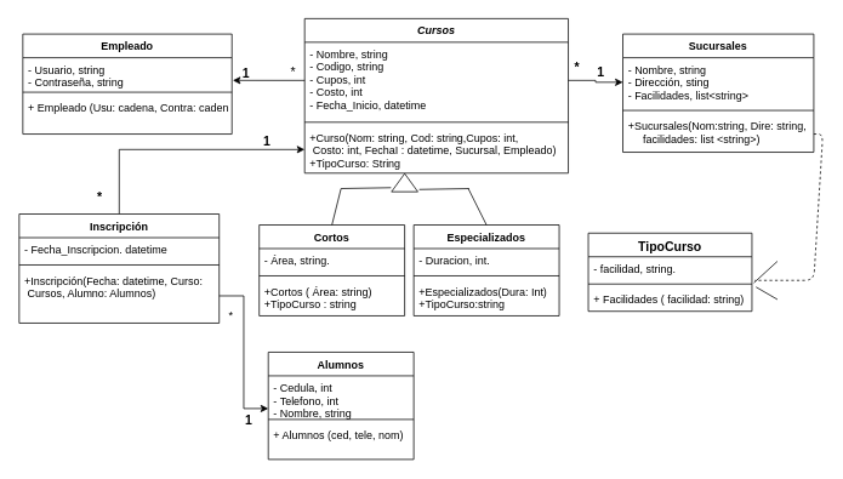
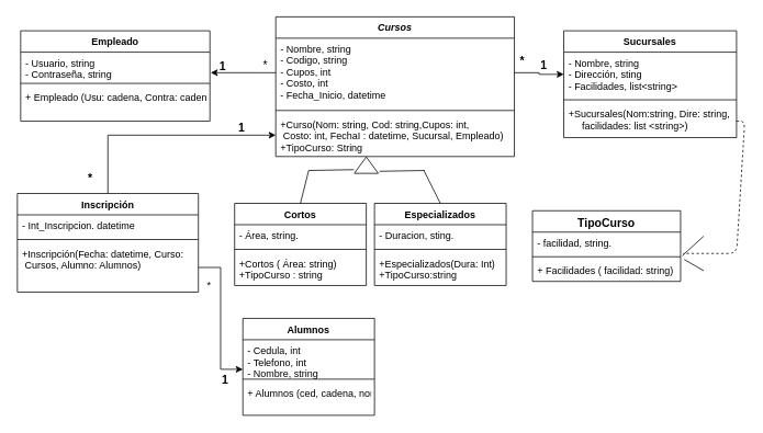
  <mxCell id="0" />
  <mxCell id="1" parent="0" />
  <mxCell id="2" value="Alumnos" style="swimlane;fontStyle=1;align=center;verticalAlign=top;childLayout=stackLayout;horizontal=1;startSize=26;horizontalStack=0;resizeParent=1;resizeParentMax=0;resizeLast=0;collapsible=1;marginBottom=0;" parent="1" vertex="1"><mxGeometry x="294" y="387" width="160" height="118" as="geometry"><mxRectangle x="80" y="37" width="80" height="26" as="alternateBounds" /></mxGeometry></mxCell>
  <mxCell id="3" value="- Cedula, int&#10;- Telefono, int&#10;- Nombre, string" style="text;strokeColor=none;fillColor=none;align=left;verticalAlign=top;spacingLeft=4;spacingRight=4;overflow=hidden;rotatable=0;points=[[0,0.5],[1,0.5]];portConstraint=eastwest;" parent="2" vertex="1"><mxGeometry y="26" width="160" height="44" as="geometry" /></mxCell>
  <mxCell id="4" value="" style="line;strokeWidth=1;fillColor=none;align=left;verticalAlign=middle;spacingTop=-1;spacingLeft=3;spacingRight=3;rotatable=0;labelPosition=right;points=[];portConstraint=eastwest;" parent="2" vertex="1"><mxGeometry y="70" width="160" height="8" as="geometry" /></mxCell>
- <mxCell id="5" value="+ Alumnos (ced, tele, nom)" style="text;strokeColor=none;fillColor=none;align=left;verticalAlign=top;spacingLeft=4;spacingRight=4;overflow=hidden;rotatable=0;points=[[0,0.5],[1,0.5]];portConstraint=eastwest;" parent="2" vertex="1"><mxGeometry y="78" width="160" height="40" as="geometry" /></mxCell>
+ <mxCell id="5" value="+ Alumnos (ced, cadena, nom)" style="text;strokeColor=none;fillColor=none;align=left;verticalAlign=top;spacingLeft=4;spacingRight=4;overflow=hidden;rotatable=0;points=[[0,0.5],[1,0.5]];portConstraint=eastwest;" parent="2" vertex="1"><mxGeometry y="78" width="160" height="40" as="geometry" /></mxCell>
  <mxCell id="6" value="Cursos&#10;" style="swimlane;fontStyle=3;align=center;verticalAlign=top;childLayout=stackLayout;horizontal=1;startSize=26;horizontalStack=0;resizeParent=1;resizeParentMax=0;resizeLast=0;collapsible=1;marginBottom=0;" parent="1" vertex="1"><mxGeometry x="334" y="20" width="290" height="170" as="geometry" /></mxCell>
  <mxCell id="7" value="- Nombre, string&#10;- Codigo, string&#10;- Cupos, int&#10;- Costo, int&#10;- Fecha_Inicio, datetime&#10;" style="text;strokeColor=none;fillColor=none;align=left;verticalAlign=top;spacingLeft=4;spacingRight=4;overflow=hidden;rotatable=0;points=[[0,0.5],[1,0.5]];portConstraint=eastwest;" parent="6" vertex="1"><mxGeometry y="26" width="290" height="84" as="geometry" /></mxCell>
  <mxCell id="8" value="" style="line;strokeWidth=1;fillColor=none;align=left;verticalAlign=middle;spacingTop=-1;spacingLeft=3;spacingRight=3;rotatable=0;labelPosition=right;points=[];portConstraint=eastwest;" parent="6" vertex="1"><mxGeometry y="110" width="290" height="8" as="geometry" /></mxCell>
  <mxCell id="9" value="+Curso(Nom: string, Cod: string,Cupos: int, &#10; Costo: int, FechaI : datetime, Sucursal, Empleado)&#10;+TipoCurso: String&#10;&#10;" style="text;strokeColor=none;fillColor=none;align=left;verticalAlign=top;spacingLeft=4;spacingRight=4;overflow=hidden;rotatable=0;points=[[0,0.5],[1,0.5]];portConstraint=eastwest;" parent="6" vertex="1"><mxGeometry y="118" width="290" height="52" as="geometry" /></mxCell>
  <mxCell id="10" value="Cortos&#10;" style="swimlane;fontStyle=1;align=center;verticalAlign=top;childLayout=stackLayout;horizontal=1;startSize=26;horizontalStack=0;resizeParent=1;resizeParentMax=0;resizeLast=0;collapsible=1;marginBottom=0;" parent="1" vertex="1"><mxGeometry x="284" y="247" width="160" height="100" as="geometry" /></mxCell>
  <mxCell id="11" value="- Área, string." style="text;strokeColor=none;fillColor=none;align=left;verticalAlign=top;spacingLeft=4;spacingRight=4;overflow=hidden;rotatable=0;points=[[0,0.5],[1,0.5]];portConstraint=eastwest;" parent="10" vertex="1"><mxGeometry y="26" width="160" height="26" as="geometry" /></mxCell>
  <mxCell id="12" value="" style="line;strokeWidth=1;fillColor=none;align=left;verticalAlign=middle;spacingTop=-1;spacingLeft=3;spacingRight=3;rotatable=0;labelPosition=right;points=[];portConstraint=eastwest;" parent="10" vertex="1"><mxGeometry y="52" width="160" height="8" as="geometry" /></mxCell>
  <mxCell id="13" value="+Cortos ( Área: string)&#10;+TipoCurso : string" style="text;strokeColor=none;fillColor=none;align=left;verticalAlign=top;spacingLeft=4;spacingRight=4;overflow=hidden;rotatable=0;points=[[0,0.5],[1,0.5]];portConstraint=eastwest;" parent="10" vertex="1"><mxGeometry y="60" width="160" height="40" as="geometry" /></mxCell>
  <mxCell id="14" value="Especializados" style="swimlane;fontStyle=1;align=center;verticalAlign=top;childLayout=stackLayout;horizontal=1;startSize=26;horizontalStack=0;resizeParent=1;resizeParentMax=0;resizeLast=0;collapsible=1;marginBottom=0;" parent="1" vertex="1"><mxGeometry x="454" y="247" width="160" height="100" as="geometry" /></mxCell>
- <mxCell id="15" value="- Duracion, int." style="text;strokeColor=none;fillColor=none;align=left;verticalAlign=top;spacingLeft=4;spacingRight=4;overflow=hidden;rotatable=0;points=[[0,0.5],[1,0.5]];portConstraint=eastwest;" parent="14" vertex="1"><mxGeometry y="26" width="160" height="26" as="geometry" /></mxCell>
+ <mxCell id="15" value="- Duracion, sting." style="text;strokeColor=none;fillColor=none;align=left;verticalAlign=top;spacingLeft=4;spacingRight=4;overflow=hidden;rotatable=0;points=[[0,0.5],[1,0.5]];portConstraint=eastwest;" parent="14" vertex="1"><mxGeometry y="26" width="160" height="26" as="geometry" /></mxCell>
  <mxCell id="16" value="" style="line;strokeWidth=1;fillColor=none;align=left;verticalAlign=middle;spacingTop=-1;spacingLeft=3;spacingRight=3;rotatable=0;labelPosition=right;points=[];portConstraint=eastwest;" parent="14" vertex="1"><mxGeometry y="52" width="160" height="8" as="geometry" /></mxCell>
  <mxCell id="17" value="+Especializados(Dura: Int)&#10;+TipoCurso:string" style="text;strokeColor=none;fillColor=none;align=left;verticalAlign=top;spacingLeft=4;spacingRight=4;overflow=hidden;rotatable=0;points=[[0,0.5],[1,0.5]];portConstraint=eastwest;" parent="14" vertex="1"><mxGeometry y="60" width="160" height="40" as="geometry" /></mxCell>
  <mxCell id="18" value="Empleado" style="swimlane;fontStyle=1;align=center;verticalAlign=top;childLayout=stackLayout;horizontal=1;startSize=26;horizontalStack=0;resizeParent=1;resizeParentMax=0;resizeLast=0;collapsible=1;marginBottom=0;" parent="1" vertex="1"><mxGeometry x="24" y="37" width="230" height="110" as="geometry" /></mxCell>
  <mxCell id="19" value="- Usuario, string&#10;- Contraseña, string" style="text;strokeColor=none;fillColor=none;align=left;verticalAlign=top;spacingLeft=4;spacingRight=4;overflow=hidden;rotatable=0;points=[[0,0.5],[1,0.5]];portConstraint=eastwest;" parent="18" vertex="1"><mxGeometry y="26" width="230" height="34" as="geometry" /></mxCell>
  <mxCell id="20" value="" style="line;strokeWidth=1;fillColor=none;align=left;verticalAlign=middle;spacingTop=-1;spacingLeft=3;spacingRight=3;rotatable=0;labelPosition=right;points=[];portConstraint=eastwest;" parent="18" vertex="1"><mxGeometry y="60" width="230" height="8" as="geometry" /></mxCell>
  <mxCell id="21" value="+ Empleado (Usu: cadena, Contra: cadena)" style="text;strokeColor=none;fillColor=none;align=left;verticalAlign=top;spacingLeft=4;spacingRight=4;overflow=hidden;rotatable=0;points=[[0,0.5],[1,0.5]];portConstraint=eastwest;" parent="18" vertex="1"><mxGeometry y="68" width="230" height="42" as="geometry" /></mxCell>
  <mxCell id="22" value="Sucursales" style="swimlane;fontStyle=1;align=center;verticalAlign=top;childLayout=stackLayout;horizontal=1;startSize=26;horizontalStack=0;resizeParent=1;resizeParentMax=0;resizeLast=0;collapsible=1;marginBottom=0;" parent="1" vertex="1"><mxGeometry x="684" y="37" width="210" height="130" as="geometry" /></mxCell>
  <mxCell id="23" value="- Nombre, string&#10;- Dirección, sting&#10;- Facilidades, list&lt;string&gt;" style="text;strokeColor=none;fillColor=none;align=left;verticalAlign=top;spacingLeft=4;spacingRight=4;overflow=hidden;rotatable=0;points=[[0,0.5],[1,0.5]];portConstraint=eastwest;" parent="22" vertex="1"><mxGeometry y="26" width="210" height="54" as="geometry" /></mxCell>
  <mxCell id="24" value="" style="line;strokeWidth=1;fillColor=none;align=left;verticalAlign=middle;spacingTop=-1;spacingLeft=3;spacingRight=3;rotatable=0;labelPosition=right;points=[];portConstraint=eastwest;" parent="22" vertex="1"><mxGeometry y="80" width="210" height="8" as="geometry" /></mxCell>
  <mxCell id="25" value="+Sucursales(Nom:string, Dire: string,&#10;     facilidades: list &lt;string&gt;)" style="text;strokeColor=none;fillColor=none;align=left;verticalAlign=top;spacingLeft=4;spacingRight=4;overflow=hidden;rotatable=0;points=[[0,0.5],[1,0.5]];portConstraint=eastwest;" parent="22" vertex="1"><mxGeometry y="88" width="210" height="42" as="geometry" /></mxCell>
  <mxCell id="26" style="edgeStyle=orthogonalEdgeStyle;rounded=0;orthogonalLoop=1;jettySize=auto;html=1;entryX=0;entryY=0.5;entryDx=0;entryDy=0;" edge="1" parent="1" source="27" target="9"><mxGeometry relative="1" as="geometry" /></mxCell>
  <mxCell id="27" value="Inscripción" style="swimlane;fontStyle=1;align=center;verticalAlign=top;childLayout=stackLayout;horizontal=1;startSize=26;horizontalStack=0;resizeParent=1;resizeParentMax=0;resizeLast=0;collapsible=1;marginBottom=0;" parent="1" vertex="1"><mxGeometry x="20" y="235" width="220" height="120" as="geometry" /></mxCell>
- <mxCell id="28" value="- Fecha_Inscripcion. datetime" style="text;strokeColor=none;fillColor=none;align=left;verticalAlign=top;spacingLeft=4;spacingRight=4;overflow=hidden;rotatable=0;points=[[0,0.5],[1,0.5]];portConstraint=eastwest;" parent="27" vertex="1"><mxGeometry y="26" width="220" height="26" as="geometry" /></mxCell>
+ <mxCell id="28" value="- Int_Inscripcion. datetime" style="text;strokeColor=none;fillColor=none;align=left;verticalAlign=top;spacingLeft=4;spacingRight=4;overflow=hidden;rotatable=0;points=[[0,0.5],[1,0.5]];portConstraint=eastwest;" parent="27" vertex="1"><mxGeometry y="26" width="220" height="26" as="geometry" /></mxCell>
  <mxCell id="29" value="" style="line;strokeWidth=1;fillColor=none;align=left;verticalAlign=middle;spacingTop=-1;spacingLeft=3;spacingRight=3;rotatable=0;labelPosition=right;points=[];portConstraint=eastwest;" parent="27" vertex="1"><mxGeometry y="52" width="220" height="8" as="geometry" /></mxCell>
  <mxCell id="30" value="+Inscripción(Fecha: datetime, Curso:&#10; Cursos, Alumno: Alumnos) " style="text;strokeColor=none;fillColor=none;align=left;verticalAlign=top;spacingLeft=4;spacingRight=4;overflow=hidden;rotatable=0;points=[[0,0.5],[1,0.5]];portConstraint=eastwest;" parent="27" vertex="1"><mxGeometry y="60" width="220" height="60" as="geometry" /></mxCell>
  <mxCell id="31" style="edgeStyle=orthogonalEdgeStyle;rounded=0;orthogonalLoop=1;jettySize=auto;html=1;exitX=0;exitY=0.5;exitDx=0;exitDy=0;entryX=1.004;entryY=0.735;entryDx=0;entryDy=0;entryPerimeter=0;" parent="1" source="7" target="19" edge="1"><mxGeometry relative="1" as="geometry" /></mxCell>
  <mxCell id="32" value="&lt;b style=&quot;font-size: 14px;&quot;&gt;&lt;font style=&quot;font-size: 14px&quot;&gt;1&lt;/font&gt;&lt;/b&gt;" style="text;html=1;resizable=0;points=[];autosize=1;align=left;verticalAlign=top;spacingTop=-4;fontSize=14;" parent="1" vertex="1"><mxGeometry x="264" y="70" width="20" height="20" as="geometry" /></mxCell>
  <mxCell id="33" style="edgeStyle=orthogonalEdgeStyle;rounded=0;orthogonalLoop=1;jettySize=auto;html=1;entryX=0;entryY=0.5;entryDx=0;entryDy=0;" parent="1" source="7" target="23" edge="1"><mxGeometry relative="1" as="geometry" /></mxCell>
  <mxCell id="34" value="&lt;font style=&quot;font-size: 14px&quot;&gt;*&lt;/font&gt;" style="text;html=1;resizable=0;points=[];autosize=1;align=left;verticalAlign=top;spacingTop=-4;fontSize=14;" parent="1" vertex="1"><mxGeometry x="317" y="68" width="20" height="20" as="geometry" /></mxCell>
  <mxCell id="35" value="&lt;b style=&quot;font-size: 14px;&quot;&gt;&lt;font style=&quot;font-size: 14px&quot;&gt;*&lt;/font&gt;&lt;/b&gt;" style="text;html=1;resizable=0;points=[];autosize=1;align=left;verticalAlign=top;spacingTop=-4;fontSize=14;" parent="1" vertex="1"><mxGeometry x="629" y="63" width="20" height="20" as="geometry" /></mxCell>
  <mxCell id="36" value="&lt;b style=&quot;font-size: 14px;&quot;&gt;1&lt;/b&gt;" style="text;html=1;resizable=0;points=[];autosize=1;align=left;verticalAlign=top;spacingTop=-4;fontSize=14;" parent="1" vertex="1"><mxGeometry x="654" y="68" width="20" height="20" as="geometry" /></mxCell>
  <mxCell id="37" value="" style="triangle;whiteSpace=wrap;html=1;rotation=-90;" vertex="1" parent="1"><mxGeometry x="434" y="186" width="20" height="29" as="geometry" /></mxCell>
  <mxCell id="38" value="" style="endArrow=none;html=1;entryX=0.225;entryY=-0.017;entryDx=0;entryDy=0;entryPerimeter=0;" edge="1" parent="1" target="37"><mxGeometry width="50" height="50" relative="1" as="geometry"><mxPoint x="374" y="207" as="sourcePoint" /><mxPoint x="424" y="197" as="targetPoint" /></mxGeometry></mxCell>
  <mxCell id="39" value="" style="endArrow=none;html=1;entryX=0.225;entryY=-0.017;entryDx=0;entryDy=0;entryPerimeter=0;" edge="1" parent="1"><mxGeometry width="50" height="50" relative="1" as="geometry"><mxPoint x="460" y="208" as="sourcePoint" /><mxPoint x="515.007" y="207" as="targetPoint" /></mxGeometry></mxCell>
  <mxCell id="40" value="" style="endArrow=none;html=1;exitX=0.5;exitY=0;exitDx=0;exitDy=0;" edge="1" parent="1" source="10"><mxGeometry width="50" height="50" relative="1" as="geometry"><mxPoint x="324" y="236" as="sourcePoint" /><mxPoint x="374" y="207" as="targetPoint" /></mxGeometry></mxCell>
  <mxCell id="41" value="" style="endArrow=none;html=1;exitX=0.5;exitY=0;exitDx=0;exitDy=0;" edge="1" parent="1" source="14"><mxGeometry width="50" height="50" relative="1" as="geometry"><mxPoint x="504" y="247" as="sourcePoint" /><mxPoint x="514" y="207" as="targetPoint" /></mxGeometry></mxCell>
  <mxCell id="42" style="edgeStyle=orthogonalEdgeStyle;rounded=0;orthogonalLoop=1;jettySize=auto;html=1;entryX=0;entryY=0.818;entryDx=0;entryDy=0;entryPerimeter=0;" edge="1" parent="1" source="30" target="3"><mxGeometry relative="1" as="geometry" /></mxCell>
  <mxCell id="43" value="&lt;b style=&quot;font-size: 14px;&quot;&gt;&lt;font style=&quot;font-size: 14px&quot;&gt;*&lt;/font&gt;&lt;/b&gt;" style="text;html=1;resizable=0;points=[];autosize=1;align=left;verticalAlign=top;spacingTop=-4;fontSize=14;" vertex="1" parent="1"><mxGeometry x="104" y="205" width="20" height="20" as="geometry" /></mxCell>
  <mxCell id="44" value="&lt;b style=&quot;font-size: 14px;&quot;&gt;&lt;font style=&quot;font-size: 14px&quot;&gt;1&lt;/font&gt;&lt;/b&gt;" style="text;html=1;resizable=0;points=[];autosize=1;align=left;verticalAlign=top;spacingTop=-4;fontSize=14;" vertex="1" parent="1"><mxGeometry x="287" y="144" width="20" height="20" as="geometry" /></mxCell>
  <mxCell id="45" value="*" style="text;html=1;" vertex="1" parent="1"><mxGeometry x="249" y="333" width="30" height="30" as="geometry" /></mxCell>
  <mxCell id="46" value="&lt;b&gt;&lt;font style=&quot;font-size: 14px&quot;&gt;1&lt;/font&gt;&lt;/b&gt;" style="text;html=1;resizable=0;points=[];autosize=1;align=left;verticalAlign=top;spacingTop=-4;" vertex="1" parent="1"><mxGeometry x="267" y="451" width="20" height="20" as="geometry" /></mxCell>
  <mxCell id="47" value="TipoCurso&#10;" style="swimlane;fontStyle=1;align=center;verticalAlign=top;childLayout=stackLayout;horizontal=1;startSize=26;horizontalStack=0;resizeParent=1;resizeParentMax=0;resizeLast=0;collapsible=1;marginBottom=0;fontSize=14;" vertex="1" parent="1"><mxGeometry x="646" y="256" width="180" height="86" as="geometry" /></mxCell>
  <mxCell id="48" value="- facilidad, string." style="text;strokeColor=none;fillColor=none;align=left;verticalAlign=top;spacingLeft=4;spacingRight=4;overflow=hidden;rotatable=0;points=[[0,0.5],[1,0.5]];portConstraint=eastwest;" vertex="1" parent="47"><mxGeometry y="26" width="180" height="26" as="geometry" /></mxCell>
  <mxCell id="49" value="" style="line;strokeWidth=1;fillColor=none;align=left;verticalAlign=middle;spacingTop=-1;spacingLeft=3;spacingRight=3;rotatable=0;labelPosition=right;points=[];portConstraint=eastwest;" vertex="1" parent="47"><mxGeometry y="52" width="180" height="8" as="geometry" /></mxCell>
  <mxCell id="50" value="+ Facilidades ( facilidad: string)" style="text;strokeColor=none;fillColor=none;align=left;verticalAlign=top;spacingLeft=4;spacingRight=4;overflow=hidden;rotatable=0;points=[[0,0.5],[1,0.5]];portConstraint=eastwest;" vertex="1" parent="47"><mxGeometry y="60" width="180" height="26" as="geometry" /></mxCell>
  <mxCell id="51" value="" style="endArrow=none;dashed=1;html=1;fontSize=14;entryX=1.017;entryY=1;entryDx=0;entryDy=0;entryPerimeter=0;" edge="1" parent="1" target="48"><mxGeometry width="50" height="50" relative="1" as="geometry"><mxPoint x="894" y="147" as="sourcePoint" /><mxPoint x="854" y="247" as="targetPoint" /><Array as="points"><mxPoint x="904" y="147" /><mxPoint x="894" y="308" /></Array></mxGeometry></mxCell>
  <mxCell id="52" value="" style="endArrow=none;html=1;fontSize=14;exitX=1.012;exitY=1.102;exitDx=0;exitDy=0;exitPerimeter=0;" edge="1" parent="1" source="48"><mxGeometry width="50" height="50" relative="1" as="geometry"><mxPoint x="834" y="307" as="sourcePoint" /><mxPoint x="854" y="287" as="targetPoint" /></mxGeometry></mxCell>
  <mxCell id="53" value="" style="endArrow=none;html=1;fontSize=14;exitX=1.025;exitY=-0.025;exitDx=0;exitDy=0;exitPerimeter=0;" edge="1" parent="1" source="50"><mxGeometry width="50" height="50" relative="1" as="geometry"><mxPoint x="884" y="377" as="sourcePoint" /><mxPoint x="854" y="329" as="targetPoint" /></mxGeometry></mxCell>
